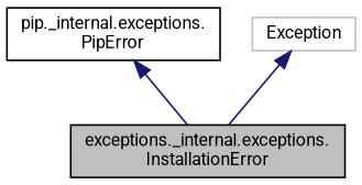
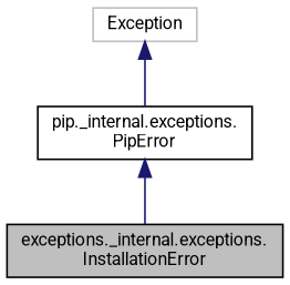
  digraph {
    fontname=Roboto
    node [color=black fillcolor=white fontname=Roboto fontsize=10 shape=record style=filled]
    edge [color=midnightblue dir=back fontname=Roboto fontsize=10 labelfontname=Helvetica labelfontsize=10 style=solid]
    n1 [fillcolor=grey75 fontcolor=black height=0.2 label="exceptions._internal.exceptions.\lInstallationError" width=0.4]
    n2 [height=0.2 label="pip._internal.exceptions.\lPipError" width=0.4]
    n3 [color=grey75 height=0.2 label=Exception width=0.4]
    n2 -> n1
-   n3 -> n1
+   n3 -> n2
  }
